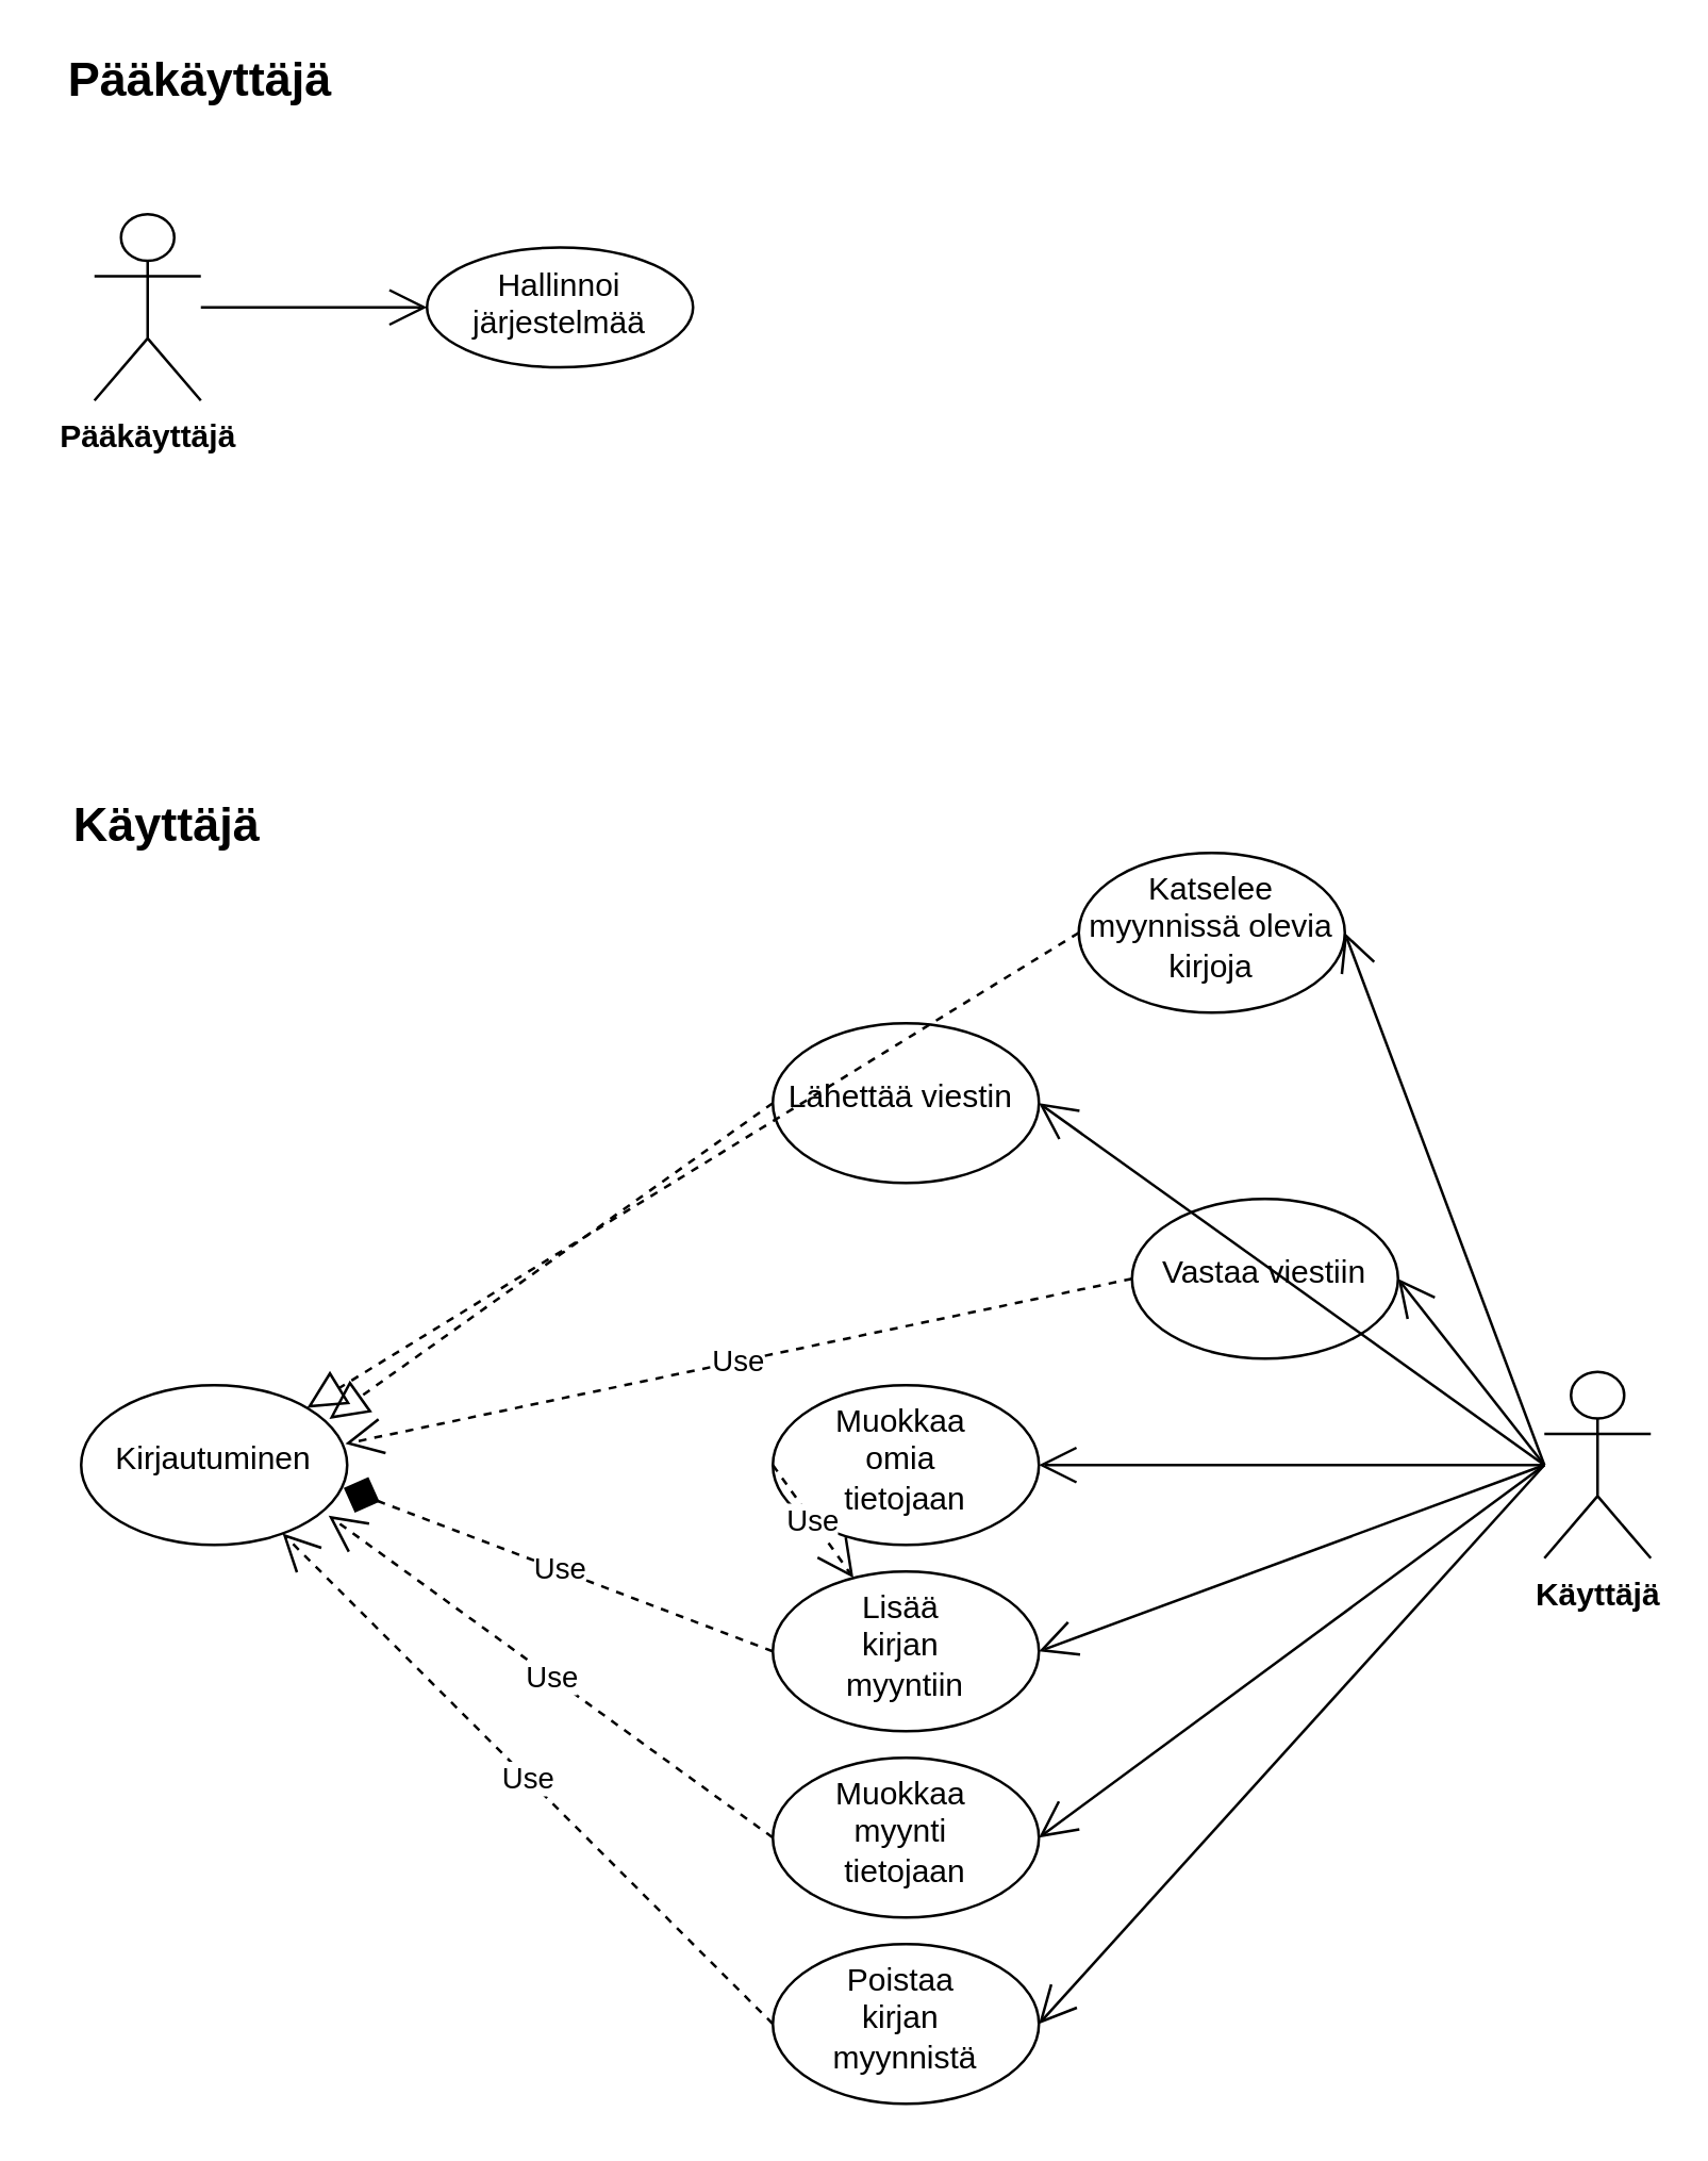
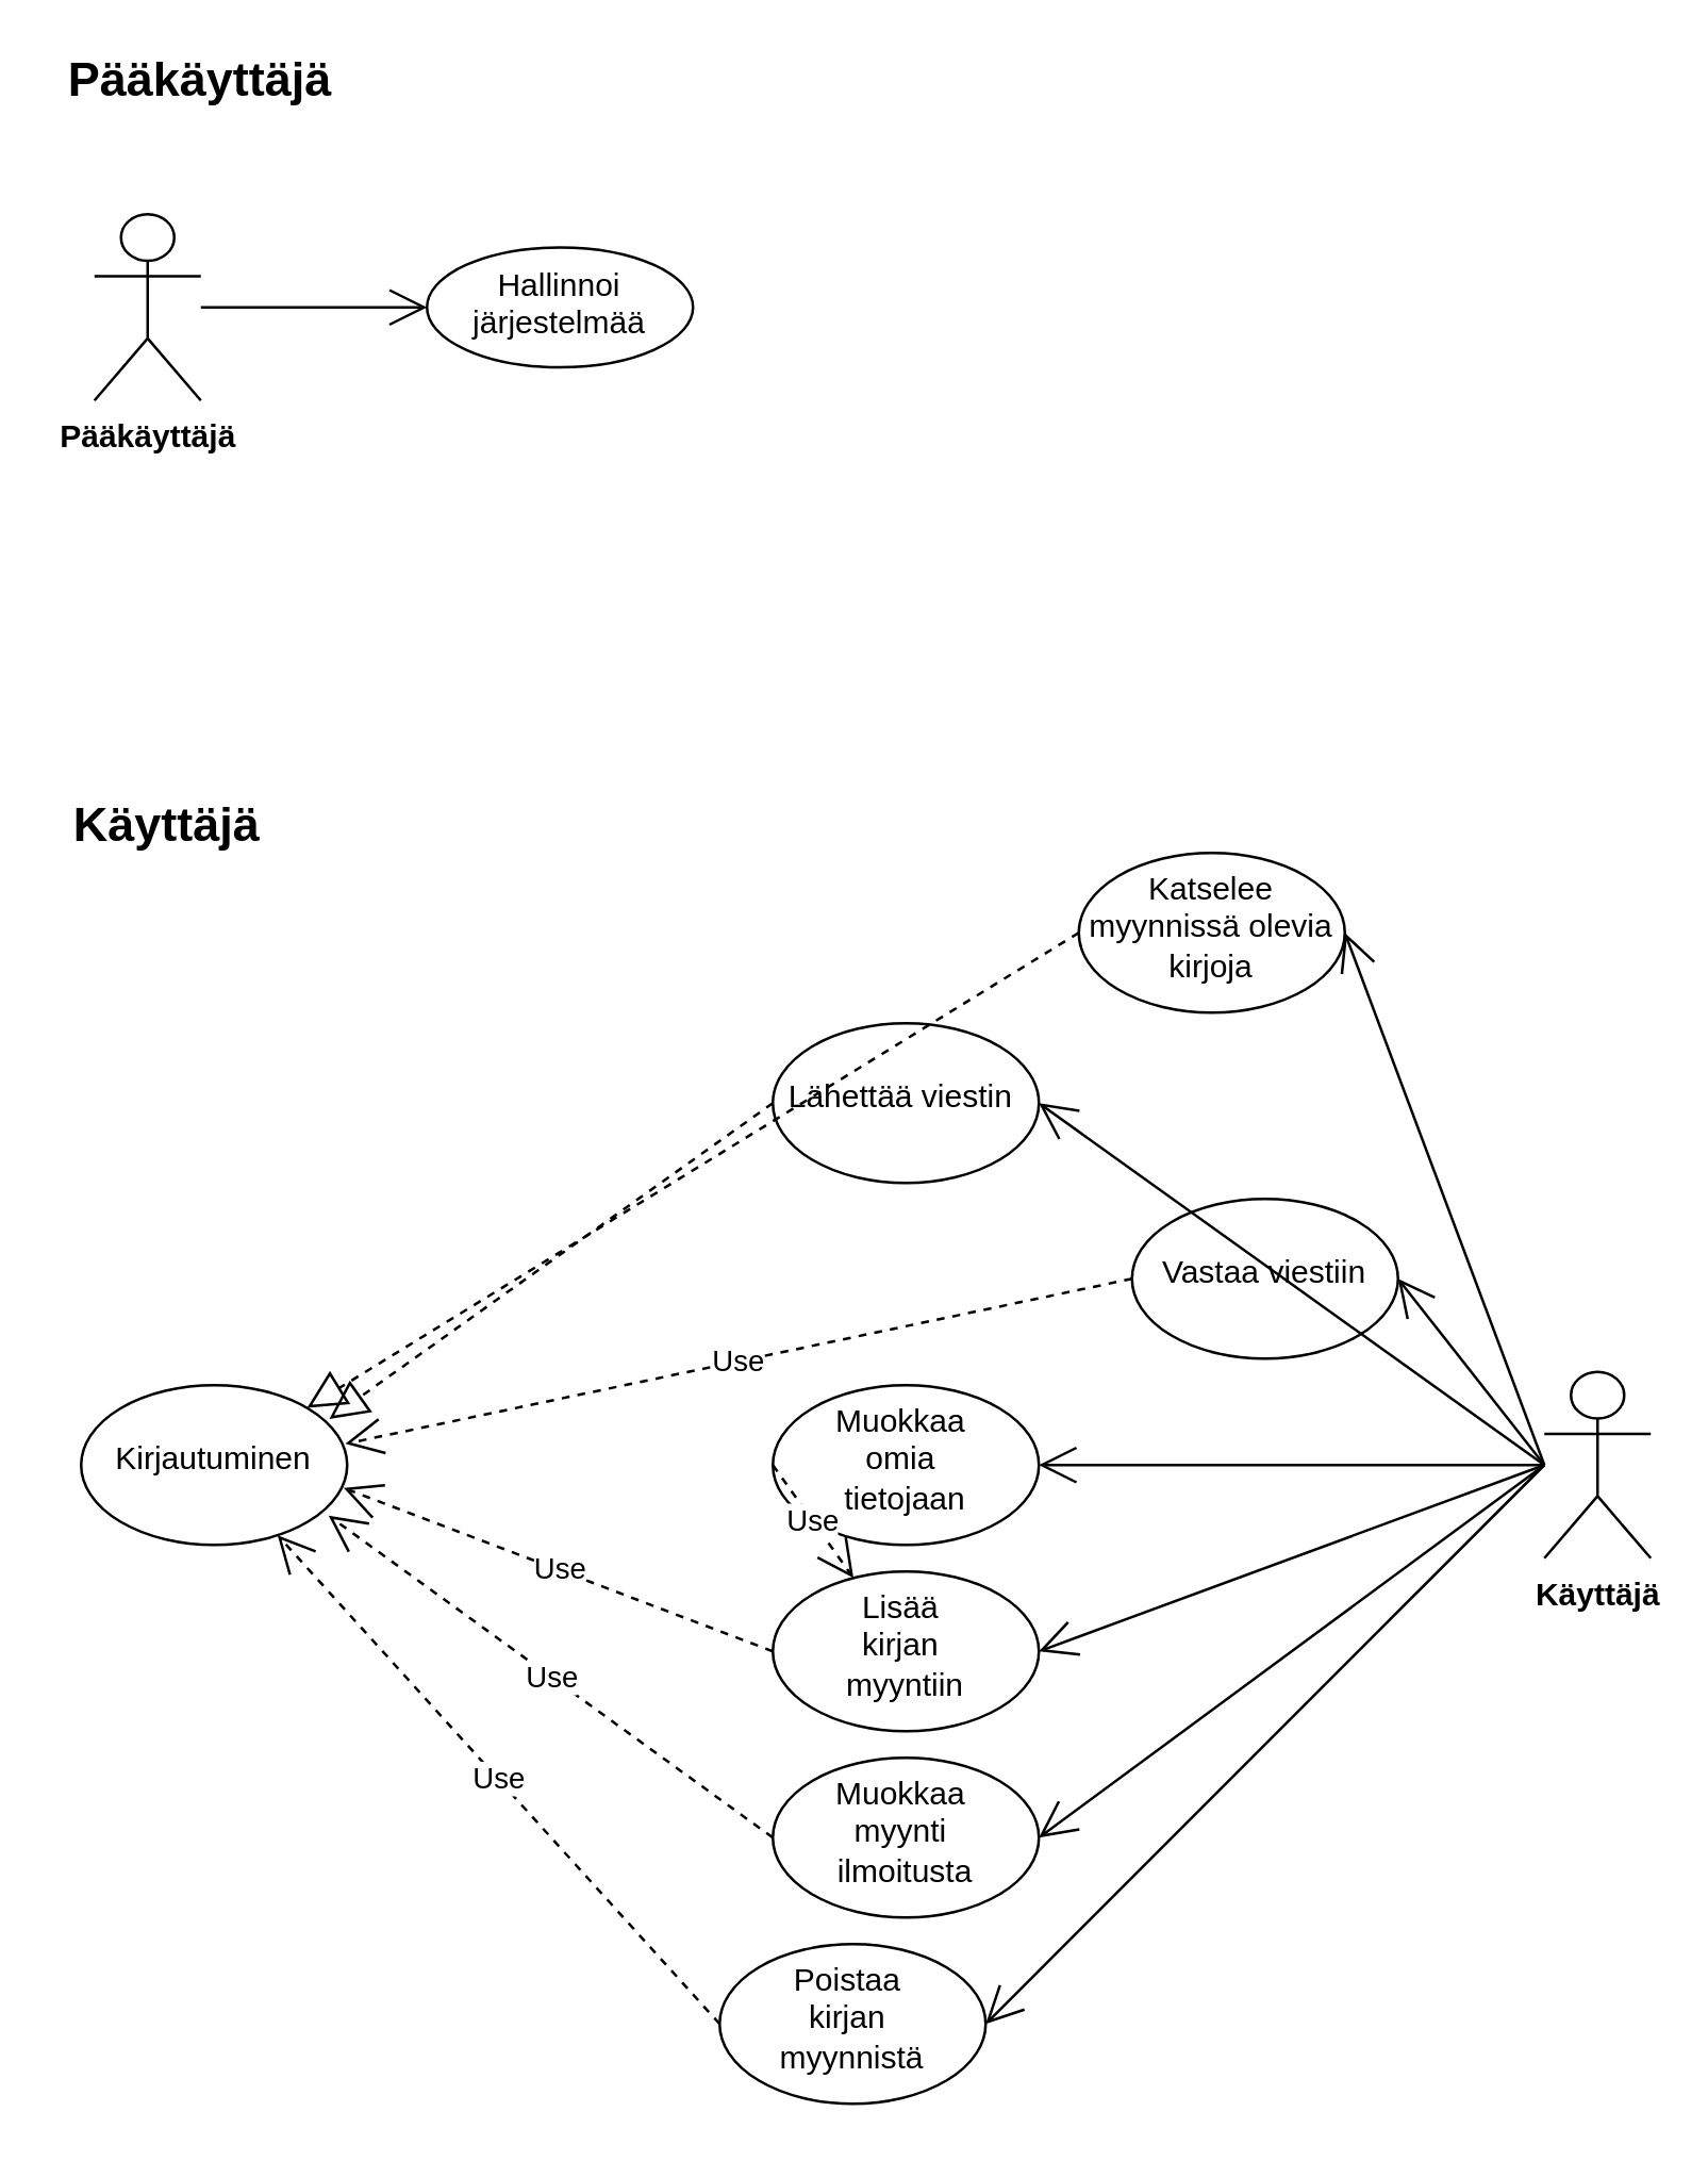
  <mxCell id="0" />
  <mxCell id="1" parent="0" />
  <mxCell id="2" value="&lt;b&gt;Pääkäyttäjä&lt;/b&gt;" style="shape=umlActor;verticalLabelPosition=bottom;verticalAlign=top;html=1;outlineConnect=0;" vertex="1" parent="1"><mxGeometry x="35" y="80" width="40" height="70" as="geometry" /></mxCell>
  <mxCell id="3" value="Hallinnoi&lt;br&gt;järjestelmää" style="ellipse;whiteSpace=wrap;html=1;verticalAlign=top;" vertex="1" parent="1"><mxGeometry x="160" y="92.5" width="100" height="45" as="geometry" /></mxCell>
  <mxCell id="4" value="" style="endArrow=open;endFill=1;endSize=12;html=1;entryX=0;entryY=0.5;entryDx=0;entryDy=0;" edge="1" parent="1" source="2" target="3"><mxGeometry width="160" relative="1" as="geometry"><mxPoint x="110" y="260" as="sourcePoint" /><mxPoint x="270" y="260" as="targetPoint" /></mxGeometry></mxCell>
  <mxCell id="5" value="&lt;b&gt;&lt;font style=&quot;font-size: 18px&quot;&gt;Pääkäyttäjä&lt;/font&gt;&lt;/b&gt;" style="text;html=1;strokeColor=none;fillColor=none;align=center;verticalAlign=middle;whiteSpace=wrap;rounded=0;" vertex="1" parent="1"><mxGeometry x="20" y="20" width="110" height="20" as="geometry" /></mxCell>
  <mxCell id="6" value="&lt;b&gt;&lt;font style=&quot;font-size: 18px&quot;&gt;Käyttäjä&amp;nbsp;&lt;/font&gt;&lt;/b&gt;" style="text;html=1;strokeColor=none;fillColor=none;align=center;verticalAlign=middle;whiteSpace=wrap;rounded=0;" vertex="1" parent="1"><mxGeometry x="20" y="300" width="90" height="20" as="geometry" /></mxCell>
  <mxCell id="7" value="&lt;b&gt;Käyttäjä&lt;/b&gt;" style="shape=umlActor;verticalLabelPosition=bottom;verticalAlign=top;html=1;outlineConnect=0;" vertex="1" parent="1"><mxGeometry x="580" y="515" width="40" height="70" as="geometry" /></mxCell>
  <mxCell id="8" value="&lt;div style=&quot;text-align: justify&quot;&gt;&lt;br&gt;&lt;/div&gt;&lt;div style=&quot;text-align: justify&quot;&gt;Kirjautuminen&lt;/div&gt;" style="ellipse;whiteSpace=wrap;html=1;verticalAlign=top;align=center;" vertex="1" parent="1"><mxGeometry x="30" y="520" width="100" height="60" as="geometry" /></mxCell>
  <mxCell id="9" value="Katselee myynnissä olevia kirjoja" style="ellipse;whiteSpace=wrap;html=1;verticalAlign=top;align=center;" vertex="1" parent="1"><mxGeometry x="405" y="320" width="100" height="60" as="geometry" /></mxCell>
  <mxCell id="10" value="&lt;div style=&quot;text-align: justify&quot;&gt;&lt;br&gt;&lt;/div&gt;&lt;div style=&quot;text-align: justify&quot;&gt;Lähettää viestin&amp;nbsp;&lt;/div&gt;" style="ellipse;whiteSpace=wrap;html=1;verticalAlign=top;align=center;" vertex="1" parent="1"><mxGeometry x="290" y="384" width="100" height="60" as="geometry" /></mxCell>
  <mxCell id="11" value="&lt;div&gt;&lt;span&gt;Muokkaa&amp;nbsp;&lt;/span&gt;&lt;/div&gt;&lt;div&gt;&lt;span&gt;omia&amp;nbsp;&lt;/span&gt;&lt;/div&gt;&lt;div&gt;&lt;span&gt;tietojaan&lt;/span&gt;&lt;br&gt;&lt;/div&gt;" style="ellipse;whiteSpace=wrap;html=1;verticalAlign=top;align=center;" vertex="1" parent="1"><mxGeometry x="290" y="520" width="100" height="60" as="geometry" /></mxCell>
  <mxCell id="12" value="&lt;div&gt;&lt;span&gt;Lisää&amp;nbsp;&lt;/span&gt;&lt;br&gt;&lt;/div&gt;&lt;div&gt;kirjan&amp;nbsp;&lt;/div&gt;&lt;div&gt;myyntiin&lt;/div&gt;" style="ellipse;whiteSpace=wrap;html=1;verticalAlign=top;align=center;" vertex="1" parent="1"><mxGeometry x="290" y="590" width="100" height="60" as="geometry" /></mxCell>
- <mxCell id="13" value="&lt;div&gt;&lt;span&gt;Muokkaa&amp;nbsp;&lt;/span&gt;&lt;br&gt;&lt;/div&gt;&lt;div&gt;myynti&amp;nbsp;&lt;/div&gt;&lt;div&gt;tietojaan&lt;/div&gt;" style="ellipse;whiteSpace=wrap;html=1;verticalAlign=top;align=center;" vertex="1" parent="1"><mxGeometry x="290" y="660" width="100" height="60" as="geometry" /></mxCell>
+ <mxCell id="13" value="&lt;div&gt;&lt;span&gt;Muokkaa&amp;nbsp;&lt;/span&gt;&lt;br&gt;&lt;/div&gt;&lt;div&gt;myynti&amp;nbsp;&lt;/div&gt;&lt;div&gt;ilmoitusta&lt;/div&gt;" style="ellipse;whiteSpace=wrap;html=1;verticalAlign=top;align=center;" vertex="1" parent="1"><mxGeometry x="290" y="660" width="100" height="60" as="geometry" /></mxCell>
  <mxCell id="14" value="&lt;div&gt;&lt;br&gt;&lt;/div&gt;&lt;div&gt;Vastaa viestiin&lt;/div&gt;" style="ellipse;whiteSpace=wrap;html=1;verticalAlign=top;align=center;" vertex="1" parent="1"><mxGeometry x="425" y="450" width="100" height="60" as="geometry" /></mxCell>
- <mxCell id="15" value="&lt;div&gt;&lt;span&gt;Poistaa&amp;nbsp;&lt;/span&gt;&lt;/div&gt;&lt;div&gt;&lt;span&gt;kirjan&amp;nbsp;&lt;/span&gt;&lt;/div&gt;&lt;div&gt;&lt;span&gt;myynnistä&lt;/span&gt;&lt;br&gt;&lt;/div&gt;" style="ellipse;whiteSpace=wrap;html=1;verticalAlign=top;align=center;" vertex="1" parent="1"><mxGeometry x="290" y="730" width="100" height="60" as="geometry" /></mxCell>
+ <mxCell id="15" value="&lt;div&gt;&lt;span&gt;Poistaa&amp;nbsp;&lt;/span&gt;&lt;/div&gt;&lt;div&gt;&lt;span&gt;kirjan&amp;nbsp;&lt;/span&gt;&lt;/div&gt;&lt;div&gt;&lt;span&gt;myynnistä&lt;/span&gt;&lt;br&gt;&lt;/div&gt;" style="ellipse;whiteSpace=wrap;html=1;verticalAlign=top;align=center;" vertex="1" parent="1"><mxGeometry x="270" y="730" width="100" height="60" as="geometry" /></mxCell>
  <mxCell id="16" value="Use" style="endArrow=open;endSize=12;dashed=1;html=1;exitX=0;exitY=0.5;exitDx=0;exitDy=0;" edge="1" parent="1" source="11" target="12"><mxGeometry width="160" relative="1" as="geometry"><mxPoint x="330" y="560" as="sourcePoint" /><mxPoint x="490" y="560" as="targetPoint" /></mxGeometry></mxCell>
- <mxCell id="17" value="Use" style="endArrow=diamond;endSize=12;dashed=1;html=1;exitX=0;exitY=0.5;exitDx=0;exitDy=0;entryX=0.987;entryY=0.644;entryDx=0;entryDy=0;entryPerimeter=0;" edge="1" parent="1" source="12" target="8"><mxGeometry width="160" relative="1" as="geometry"><mxPoint x="300" y="560" as="sourcePoint" /><mxPoint x="140" y="560" as="targetPoint" /></mxGeometry></mxCell>
+ <mxCell id="17" value="Use" style="endArrow=open;endSize=12;dashed=1;html=1;exitX=0;exitY=0.5;exitDx=0;exitDy=0;entryX=0.987;entryY=0.644;entryDx=0;entryDy=0;entryPerimeter=0;" edge="1" parent="1" source="12" target="8"><mxGeometry width="160" relative="1" as="geometry"><mxPoint x="300" y="560" as="sourcePoint" /><mxPoint x="140" y="560" as="targetPoint" /></mxGeometry></mxCell>
  <mxCell id="18" value="Use" style="endArrow=open;endSize=12;dashed=1;html=1;exitX=0;exitY=0.5;exitDx=0;exitDy=0;" edge="1" parent="1" source="13"><mxGeometry width="160" relative="1" as="geometry"><mxPoint x="310" y="570" as="sourcePoint" /><mxPoint x="123" y="569" as="targetPoint" /></mxGeometry></mxCell>
  <mxCell id="19" value="Use" style="endArrow=open;endSize=12;dashed=1;html=1;exitX=0;exitY=0.5;exitDx=0;exitDy=0;" edge="1" parent="1" source="15" target="8"><mxGeometry width="160" relative="1" as="geometry"><mxPoint x="320" y="580" as="sourcePoint" /><mxPoint x="160" y="580" as="targetPoint" /></mxGeometry></mxCell>
  <mxCell id="20" value="Use" style="endArrow=open;endSize=12;dashed=1;html=1;entryX=0.993;entryY=0.367;entryDx=0;entryDy=0;exitX=0;exitY=0.5;exitDx=0;exitDy=0;entryPerimeter=0;" edge="1" parent="1" source="14" target="8"><mxGeometry width="160" relative="1" as="geometry"><mxPoint x="300" y="560" as="sourcePoint" /><mxPoint x="140" y="560" as="targetPoint" /></mxGeometry></mxCell>
  <mxCell id="21" value="" style="endArrow=block;dashed=1;endFill=0;endSize=12;html=1;exitX=0;exitY=0.5;exitDx=0;exitDy=0;entryX=0.933;entryY=0.211;entryDx=0;entryDy=0;entryPerimeter=0;" edge="1" parent="1" source="10" target="8"><mxGeometry width="160" relative="1" as="geometry"><mxPoint x="330" y="560" as="sourcePoint" /><mxPoint x="490" y="560" as="targetPoint" /></mxGeometry></mxCell>
  <mxCell id="22" value="" style="endArrow=block;dashed=1;endFill=0;endSize=12;html=1;exitX=0;exitY=0.5;exitDx=0;exitDy=0;" edge="1" parent="1" source="9" target="8"><mxGeometry width="160" relative="1" as="geometry"><mxPoint x="300" y="424" as="sourcePoint" /><mxPoint x="120" y="510" as="targetPoint" /></mxGeometry></mxCell>
  <mxCell id="23" value="" style="endArrow=open;endFill=1;endSize=12;html=1;entryX=1;entryY=0.5;entryDx=0;entryDy=0;" edge="1" parent="1" source="7" target="11"><mxGeometry width="160" relative="1" as="geometry"><mxPoint x="570" y="560" as="sourcePoint" /><mxPoint x="490" y="560" as="targetPoint" /></mxGeometry></mxCell>
  <mxCell id="24" value="" style="endArrow=open;endFill=1;endSize=12;html=1;entryX=1;entryY=0.5;entryDx=0;entryDy=0;" edge="1" parent="1" target="12"><mxGeometry width="160" relative="1" as="geometry"><mxPoint x="580" y="550" as="sourcePoint" /><mxPoint x="400" y="560" as="targetPoint" /></mxGeometry></mxCell>
  <mxCell id="25" value="" style="endArrow=open;endFill=1;endSize=12;html=1;entryX=1;entryY=0.5;entryDx=0;entryDy=0;" edge="1" parent="1" target="13"><mxGeometry width="160" relative="1" as="geometry"><mxPoint x="580" y="550" as="sourcePoint" /><mxPoint x="410" y="570" as="targetPoint" /></mxGeometry></mxCell>
  <mxCell id="26" value="" style="endArrow=open;endFill=1;endSize=12;html=1;entryX=1;entryY=0.5;entryDx=0;entryDy=0;" edge="1" parent="1" target="15"><mxGeometry width="160" relative="1" as="geometry"><mxPoint x="580" y="550" as="sourcePoint" /><mxPoint x="420" y="580" as="targetPoint" /></mxGeometry></mxCell>
  <mxCell id="27" value="" style="endArrow=open;endFill=1;endSize=12;html=1;entryX=1;entryY=0.5;entryDx=0;entryDy=0;" edge="1" parent="1" target="14"><mxGeometry width="160" relative="1" as="geometry"><mxPoint x="580" y="550" as="sourcePoint" /><mxPoint x="430" y="590" as="targetPoint" /></mxGeometry></mxCell>
  <mxCell id="28" value="" style="endArrow=open;endFill=1;endSize=12;html=1;entryX=1;entryY=0.5;entryDx=0;entryDy=0;" edge="1" parent="1" target="10"><mxGeometry width="160" relative="1" as="geometry"><mxPoint x="580" y="550" as="sourcePoint" /><mxPoint x="440" y="600" as="targetPoint" /></mxGeometry></mxCell>
  <mxCell id="29" value="" style="endArrow=open;endFill=1;endSize=12;html=1;entryX=1;entryY=0.5;entryDx=0;entryDy=0;" edge="1" parent="1" target="9"><mxGeometry width="160" relative="1" as="geometry"><mxPoint x="580" y="550" as="sourcePoint" /><mxPoint x="450" y="610" as="targetPoint" /></mxGeometry></mxCell>
